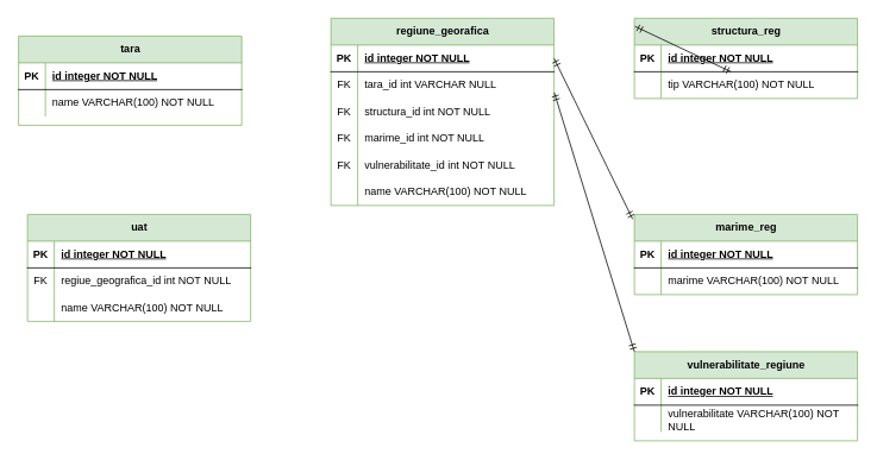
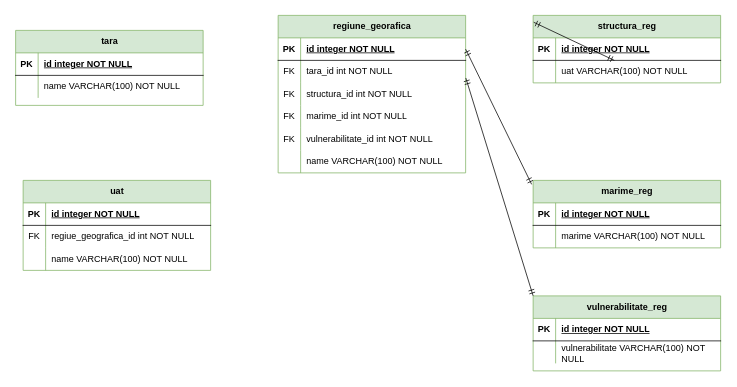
  <mxCell id="0" />
  <mxCell id="1" parent="0" />
  <mxCell id="2" value="tara" style="shape=table;startSize=30;container=1;collapsible=1;childLayout=tableLayout;fixedRows=1;rowLines=0;fontStyle=1;align=center;resizeLast=1;html=1;fillColor=#d5e8d4;strokeColor=#82b366;" vertex="1" parent="1"><mxGeometry x="20" y="40" width="250" height="100" as="geometry" /></mxCell>
  <mxCell id="3" value="" style="shape=tableRow;horizontal=0;startSize=0;swimlaneHead=0;swimlaneBody=0;fillColor=none;collapsible=0;dropTarget=0;points=[[0,0.5],[1,0.5]];portConstraint=eastwest;top=0;left=0;right=0;bottom=1;" vertex="1" parent="2"><mxGeometry y="30" width="250" height="30" as="geometry" /></mxCell>
  <mxCell id="4" value="PK" style="shape=partialRectangle;connectable=0;fillColor=none;top=0;left=0;bottom=0;right=0;fontStyle=1;overflow=hidden;whiteSpace=wrap;html=1;" vertex="1" parent="3"><mxGeometry width="30" height="30" as="geometry"><mxRectangle width="30" height="30" as="alternateBounds" /></mxGeometry></mxCell>
  <mxCell id="5" value="id integer NOT NULL" style="shape=partialRectangle;connectable=0;fillColor=none;top=0;left=0;bottom=0;right=0;align=left;spacingLeft=6;fontStyle=5;overflow=hidden;whiteSpace=wrap;html=1;" vertex="1" parent="3"><mxGeometry x="30" width="220" height="30" as="geometry"><mxRectangle width="220" height="30" as="alternateBounds" /></mxGeometry></mxCell>
  <mxCell id="6" value="" style="shape=tableRow;horizontal=0;startSize=0;swimlaneHead=0;swimlaneBody=0;fillColor=none;collapsible=0;dropTarget=0;points=[[0,0.5],[1,0.5]];portConstraint=eastwest;top=0;left=0;right=0;bottom=0;" vertex="1" parent="2"><mxGeometry y="60" width="250" height="30" as="geometry" /></mxCell>
  <mxCell id="7" value="" style="shape=partialRectangle;connectable=0;fillColor=none;top=0;left=0;bottom=0;right=0;editable=1;overflow=hidden;whiteSpace=wrap;html=1;" vertex="1" parent="6"><mxGeometry width="30" height="30" as="geometry"><mxRectangle width="30" height="30" as="alternateBounds" /></mxGeometry></mxCell>
  <mxCell id="8" value="name VARCHAR(100) NOT NULL" style="shape=partialRectangle;connectable=0;fillColor=none;top=0;left=0;bottom=0;right=0;align=left;spacingLeft=6;overflow=hidden;whiteSpace=wrap;html=1;" vertex="1" parent="6"><mxGeometry x="30" width="220" height="30" as="geometry"><mxRectangle width="220" height="30" as="alternateBounds" /></mxGeometry></mxCell>
  <mxCell id="9" value="uat" style="shape=table;startSize=30;container=1;collapsible=1;childLayout=tableLayout;fixedRows=1;rowLines=0;fontStyle=1;align=center;resizeLast=1;html=1;fillColor=#d5e8d4;strokeColor=#82b366;" vertex="1" parent="1"><mxGeometry x="30" y="240" width="250" height="120" as="geometry" /></mxCell>
  <mxCell id="10" value="" style="shape=tableRow;horizontal=0;startSize=0;swimlaneHead=0;swimlaneBody=0;fillColor=none;collapsible=0;dropTarget=0;points=[[0,0.5],[1,0.5]];portConstraint=eastwest;top=0;left=0;right=0;bottom=1;" vertex="1" parent="9"><mxGeometry y="30" width="250" height="30" as="geometry" /></mxCell>
  <mxCell id="11" value="PK" style="shape=partialRectangle;connectable=0;fillColor=none;top=0;left=0;bottom=0;right=0;fontStyle=1;overflow=hidden;whiteSpace=wrap;html=1;" vertex="1" parent="10"><mxGeometry width="30" height="30" as="geometry"><mxRectangle width="30" height="30" as="alternateBounds" /></mxGeometry></mxCell>
  <mxCell id="12" value="id integer NOT NULL" style="shape=partialRectangle;connectable=0;fillColor=none;top=0;left=0;bottom=0;right=0;align=left;spacingLeft=6;fontStyle=5;overflow=hidden;whiteSpace=wrap;html=1;" vertex="1" parent="10"><mxGeometry x="30" width="220" height="30" as="geometry"><mxRectangle width="220" height="30" as="alternateBounds" /></mxGeometry></mxCell>
  <mxCell id="13" value="" style="shape=tableRow;horizontal=0;startSize=0;swimlaneHead=0;swimlaneBody=0;fillColor=none;collapsible=0;dropTarget=0;points=[[0,0.5],[1,0.5]];portConstraint=eastwest;top=0;left=0;right=0;bottom=0;" vertex="1" parent="9"><mxGeometry y="60" width="250" height="30" as="geometry" /></mxCell>
  <mxCell id="14" value="FK" style="shape=partialRectangle;connectable=0;fillColor=none;top=0;left=0;bottom=0;right=0;editable=1;overflow=hidden;whiteSpace=wrap;html=1;" vertex="1" parent="13"><mxGeometry width="30" height="30" as="geometry"><mxRectangle width="30" height="30" as="alternateBounds" /></mxGeometry></mxCell>
  <mxCell id="15" value="regiue_geografica_id int NOT NULL" style="shape=partialRectangle;connectable=0;fillColor=none;top=0;left=0;bottom=0;right=0;align=left;spacingLeft=6;overflow=hidden;whiteSpace=wrap;html=1;" vertex="1" parent="13"><mxGeometry x="30" width="220" height="30" as="geometry"><mxRectangle width="220" height="30" as="alternateBounds" /></mxGeometry></mxCell>
  <mxCell id="16" value="" style="shape=tableRow;horizontal=0;startSize=0;swimlaneHead=0;swimlaneBody=0;fillColor=none;collapsible=0;dropTarget=0;points=[[0,0.5],[1,0.5]];portConstraint=eastwest;top=0;left=0;right=0;bottom=0;" vertex="1" parent="9"><mxGeometry y="90" width="250" height="30" as="geometry" /></mxCell>
  <mxCell id="17" value="" style="shape=partialRectangle;connectable=0;fillColor=none;top=0;left=0;bottom=0;right=0;editable=1;overflow=hidden;whiteSpace=wrap;html=1;" vertex="1" parent="16"><mxGeometry width="30" height="30" as="geometry"><mxRectangle width="30" height="30" as="alternateBounds" /></mxGeometry></mxCell>
  <mxCell id="18" value="name VARCHAR(100) NOT NULL" style="shape=partialRectangle;connectable=0;fillColor=none;top=0;left=0;bottom=0;right=0;align=left;spacingLeft=6;overflow=hidden;whiteSpace=wrap;html=1;" vertex="1" parent="16"><mxGeometry x="30" width="220" height="30" as="geometry"><mxRectangle width="220" height="30" as="alternateBounds" /></mxGeometry></mxCell>
  <mxCell id="19" value="regiune_georafica" style="shape=table;startSize=30;container=1;collapsible=1;childLayout=tableLayout;fixedRows=1;rowLines=0;fontStyle=1;align=center;resizeLast=1;html=1;fillColor=#d5e8d4;strokeColor=#82b366;" vertex="1" parent="1"><mxGeometry x="370" y="20" width="250" height="210" as="geometry" /></mxCell>
  <mxCell id="20" value="" style="shape=tableRow;horizontal=0;startSize=0;swimlaneHead=0;swimlaneBody=0;fillColor=none;collapsible=0;dropTarget=0;points=[[0,0.5],[1,0.5]];portConstraint=eastwest;top=0;left=0;right=0;bottom=1;" vertex="1" parent="19"><mxGeometry y="30" width="250" height="30" as="geometry" /></mxCell>
  <mxCell id="21" value="PK" style="shape=partialRectangle;connectable=0;fillColor=none;top=0;left=0;bottom=0;right=0;fontStyle=1;overflow=hidden;whiteSpace=wrap;html=1;" vertex="1" parent="20"><mxGeometry width="30" height="30" as="geometry"><mxRectangle width="30" height="30" as="alternateBounds" /></mxGeometry></mxCell>
  <mxCell id="22" value="id integer NOT NULL" style="shape=partialRectangle;connectable=0;fillColor=none;top=0;left=0;bottom=0;right=0;align=left;spacingLeft=6;fontStyle=5;overflow=hidden;whiteSpace=wrap;html=1;" vertex="1" parent="20"><mxGeometry x="30" width="220" height="30" as="geometry"><mxRectangle width="220" height="30" as="alternateBounds" /></mxGeometry></mxCell>
  <mxCell id="23" value="" style="shape=tableRow;horizontal=0;startSize=0;swimlaneHead=0;swimlaneBody=0;fillColor=none;collapsible=0;dropTarget=0;points=[[0,0.5],[1,0.5]];portConstraint=eastwest;top=0;left=0;right=0;bottom=0;" vertex="1" parent="19"><mxGeometry y="60" width="250" height="30" as="geometry" /></mxCell>
  <mxCell id="24" value="FK" style="shape=partialRectangle;connectable=0;fillColor=none;top=0;left=0;bottom=0;right=0;editable=1;overflow=hidden;whiteSpace=wrap;html=1;" vertex="1" parent="23"><mxGeometry width="30" height="30" as="geometry"><mxRectangle width="30" height="30" as="alternateBounds" /></mxGeometry></mxCell>
- <mxCell id="25" value="tara_id int VARCHAR NULL" style="shape=partialRectangle;connectable=0;fillColor=none;top=0;left=0;bottom=0;right=0;align=left;spacingLeft=6;overflow=hidden;whiteSpace=wrap;html=1;" vertex="1" parent="23"><mxGeometry x="30" width="220" height="30" as="geometry"><mxRectangle width="220" height="30" as="alternateBounds" /></mxGeometry></mxCell>
+ <mxCell id="25" value="tara_id int NOT NULL" style="shape=partialRectangle;connectable=0;fillColor=none;top=0;left=0;bottom=0;right=0;align=left;spacingLeft=6;overflow=hidden;whiteSpace=wrap;html=1;" vertex="1" parent="23"><mxGeometry x="30" width="220" height="30" as="geometry"><mxRectangle width="220" height="30" as="alternateBounds" /></mxGeometry></mxCell>
  <mxCell id="26" value="" style="shape=tableRow;horizontal=0;startSize=0;swimlaneHead=0;swimlaneBody=0;fillColor=none;collapsible=0;dropTarget=0;points=[[0,0.5],[1,0.5]];portConstraint=eastwest;top=0;left=0;right=0;bottom=0;" vertex="1" parent="19"><mxGeometry y="90" width="250" height="30" as="geometry" /></mxCell>
  <mxCell id="27" value="FK" style="shape=partialRectangle;connectable=0;fillColor=none;top=0;left=0;bottom=0;right=0;editable=1;overflow=hidden;whiteSpace=wrap;html=1;" vertex="1" parent="26"><mxGeometry width="30" height="30" as="geometry"><mxRectangle width="30" height="30" as="alternateBounds" /></mxGeometry></mxCell>
  <mxCell id="28" value="structura_id int NOT NULL" style="shape=partialRectangle;connectable=0;fillColor=none;top=0;left=0;bottom=0;right=0;align=left;spacingLeft=6;overflow=hidden;whiteSpace=wrap;html=1;" vertex="1" parent="26"><mxGeometry x="30" width="220" height="30" as="geometry"><mxRectangle width="220" height="30" as="alternateBounds" /></mxGeometry></mxCell>
  <mxCell id="29" value="" style="shape=tableRow;horizontal=0;startSize=0;swimlaneHead=0;swimlaneBody=0;fillColor=none;collapsible=0;dropTarget=0;points=[[0,0.5],[1,0.5]];portConstraint=eastwest;top=0;left=0;right=0;bottom=0;" vertex="1" parent="19"><mxGeometry y="120" width="250" height="30" as="geometry" /></mxCell>
  <mxCell id="30" value="FK" style="shape=partialRectangle;connectable=0;fillColor=none;top=0;left=0;bottom=0;right=0;editable=1;overflow=hidden;whiteSpace=wrap;html=1;" vertex="1" parent="29"><mxGeometry width="30" height="30" as="geometry"><mxRectangle width="30" height="30" as="alternateBounds" /></mxGeometry></mxCell>
  <mxCell id="31" value="marime_id int NOT NULL" style="shape=partialRectangle;connectable=0;fillColor=none;top=0;left=0;bottom=0;right=0;align=left;spacingLeft=6;overflow=hidden;whiteSpace=wrap;html=1;" vertex="1" parent="29"><mxGeometry x="30" width="220" height="30" as="geometry"><mxRectangle width="220" height="30" as="alternateBounds" /></mxGeometry></mxCell>
  <mxCell id="32" value="" style="shape=tableRow;horizontal=0;startSize=0;swimlaneHead=0;swimlaneBody=0;fillColor=none;collapsible=0;dropTarget=0;points=[[0,0.5],[1,0.5]];portConstraint=eastwest;top=0;left=0;right=0;bottom=0;" vertex="1" parent="19"><mxGeometry y="150" width="250" height="30" as="geometry" /></mxCell>
  <mxCell id="33" value="FK" style="shape=partialRectangle;connectable=0;fillColor=none;top=0;left=0;bottom=0;right=0;editable=1;overflow=hidden;whiteSpace=wrap;html=1;" vertex="1" parent="32"><mxGeometry width="30" height="30" as="geometry"><mxRectangle width="30" height="30" as="alternateBounds" /></mxGeometry></mxCell>
  <mxCell id="34" value="vulnerabilitate_id int NOT NULL" style="shape=partialRectangle;connectable=0;fillColor=none;top=0;left=0;bottom=0;right=0;align=left;spacingLeft=6;overflow=hidden;whiteSpace=wrap;html=1;" vertex="1" parent="32"><mxGeometry x="30" width="220" height="30" as="geometry"><mxRectangle width="220" height="30" as="alternateBounds" /></mxGeometry></mxCell>
  <mxCell id="35" value="" style="shape=tableRow;horizontal=0;startSize=0;swimlaneHead=0;swimlaneBody=0;fillColor=none;collapsible=0;dropTarget=0;points=[[0,0.5],[1,0.5]];portConstraint=eastwest;top=0;left=0;right=0;bottom=0;" vertex="1" parent="19"><mxGeometry y="180" width="250" height="30" as="geometry" /></mxCell>
  <mxCell id="36" value="" style="shape=partialRectangle;connectable=0;fillColor=none;top=0;left=0;bottom=0;right=0;editable=1;overflow=hidden;whiteSpace=wrap;html=1;" vertex="1" parent="35"><mxGeometry width="30" height="30" as="geometry"><mxRectangle width="30" height="30" as="alternateBounds" /></mxGeometry></mxCell>
  <mxCell id="37" value="name VARCHAR(100) NOT NULL" style="shape=partialRectangle;connectable=0;fillColor=none;top=0;left=0;bottom=0;right=0;align=left;spacingLeft=6;overflow=hidden;whiteSpace=wrap;html=1;" vertex="1" parent="35"><mxGeometry x="30" width="220" height="30" as="geometry"><mxRectangle width="220" height="30" as="alternateBounds" /></mxGeometry></mxCell>
  <mxCell id="38" value="structura_reg" style="shape=table;startSize=30;container=1;collapsible=1;childLayout=tableLayout;fixedRows=1;rowLines=0;fontStyle=1;align=center;resizeLast=1;html=1;fillColor=#d5e8d4;strokeColor=#82b366;" vertex="1" parent="1"><mxGeometry x="710" y="20" width="250" height="90" as="geometry" /></mxCell>
  <mxCell id="39" value="" style="shape=tableRow;horizontal=0;startSize=0;swimlaneHead=0;swimlaneBody=0;fillColor=none;collapsible=0;dropTarget=0;points=[[0,0.5],[1,0.5]];portConstraint=eastwest;top=0;left=0;right=0;bottom=1;" vertex="1" parent="38"><mxGeometry y="30" width="250" height="30" as="geometry" /></mxCell>
  <mxCell id="40" value="PK" style="shape=partialRectangle;connectable=0;fillColor=none;top=0;left=0;bottom=0;right=0;fontStyle=1;overflow=hidden;whiteSpace=wrap;html=1;" vertex="1" parent="39"><mxGeometry width="30" height="30" as="geometry"><mxRectangle width="30" height="30" as="alternateBounds" /></mxGeometry></mxCell>
  <mxCell id="41" value="id integer NOT NULL" style="shape=partialRectangle;connectable=0;fillColor=none;top=0;left=0;bottom=0;right=0;align=left;spacingLeft=6;fontStyle=5;overflow=hidden;whiteSpace=wrap;html=1;" vertex="1" parent="39"><mxGeometry x="30" width="220" height="30" as="geometry"><mxRectangle width="220" height="30" as="alternateBounds" /></mxGeometry></mxCell>
  <mxCell id="42" value="" style="shape=tableRow;horizontal=0;startSize=0;swimlaneHead=0;swimlaneBody=0;fillColor=none;collapsible=0;dropTarget=0;points=[[0,0.5],[1,0.5]];portConstraint=eastwest;top=0;left=0;right=0;bottom=0;" vertex="1" parent="38"><mxGeometry y="60" width="250" height="30" as="geometry" /></mxCell>
  <mxCell id="43" value="" style="shape=partialRectangle;connectable=0;fillColor=none;top=0;left=0;bottom=0;right=0;editable=1;overflow=hidden;whiteSpace=wrap;html=1;" vertex="1" parent="42"><mxGeometry width="30" height="30" as="geometry"><mxRectangle width="30" height="30" as="alternateBounds" /></mxGeometry></mxCell>
- <mxCell id="44" value="tip VARCHAR(100) NOT NULL" style="shape=partialRectangle;connectable=0;fillColor=none;top=0;left=0;bottom=0;right=0;align=left;spacingLeft=6;overflow=hidden;whiteSpace=wrap;html=1;" vertex="1" parent="42"><mxGeometry x="30" width="220" height="30" as="geometry"><mxRectangle width="220" height="30" as="alternateBounds" /></mxGeometry></mxCell>
+ <mxCell id="44" value="uat VARCHAR(100) NOT NULL" style="shape=partialRectangle;connectable=0;fillColor=none;top=0;left=0;bottom=0;right=0;align=left;spacingLeft=6;overflow=hidden;whiteSpace=wrap;html=1;" vertex="1" parent="42"><mxGeometry x="30" width="220" height="30" as="geometry"><mxRectangle width="220" height="30" as="alternateBounds" /></mxGeometry></mxCell>
  <mxCell id="45" value="marime_reg" style="shape=table;startSize=30;container=1;collapsible=1;childLayout=tableLayout;fixedRows=1;rowLines=0;fontStyle=1;align=center;resizeLast=1;html=1;fillColor=#d5e8d4;strokeColor=#82b366;" vertex="1" parent="1"><mxGeometry x="710" y="240" width="250" height="90" as="geometry" /></mxCell>
  <mxCell id="46" value="" style="shape=tableRow;horizontal=0;startSize=0;swimlaneHead=0;swimlaneBody=0;fillColor=none;collapsible=0;dropTarget=0;points=[[0,0.5],[1,0.5]];portConstraint=eastwest;top=0;left=0;right=0;bottom=1;" vertex="1" parent="45"><mxGeometry y="30" width="250" height="30" as="geometry" /></mxCell>
  <mxCell id="47" value="PK" style="shape=partialRectangle;connectable=0;fillColor=none;top=0;left=0;bottom=0;right=0;fontStyle=1;overflow=hidden;whiteSpace=wrap;html=1;" vertex="1" parent="46"><mxGeometry width="30" height="30" as="geometry"><mxRectangle width="30" height="30" as="alternateBounds" /></mxGeometry></mxCell>
  <mxCell id="48" value="id integer NOT NULL" style="shape=partialRectangle;connectable=0;fillColor=none;top=0;left=0;bottom=0;right=0;align=left;spacingLeft=6;fontStyle=5;overflow=hidden;whiteSpace=wrap;html=1;" vertex="1" parent="46"><mxGeometry x="30" width="220" height="30" as="geometry"><mxRectangle width="220" height="30" as="alternateBounds" /></mxGeometry></mxCell>
  <mxCell id="49" value="" style="shape=tableRow;horizontal=0;startSize=0;swimlaneHead=0;swimlaneBody=0;fillColor=none;collapsible=0;dropTarget=0;points=[[0,0.5],[1,0.5]];portConstraint=eastwest;top=0;left=0;right=0;bottom=0;" vertex="1" parent="45"><mxGeometry y="60" width="250" height="30" as="geometry" /></mxCell>
  <mxCell id="50" value="" style="shape=partialRectangle;connectable=0;fillColor=none;top=0;left=0;bottom=0;right=0;editable=1;overflow=hidden;whiteSpace=wrap;html=1;" vertex="1" parent="49"><mxGeometry width="30" height="30" as="geometry"><mxRectangle width="30" height="30" as="alternateBounds" /></mxGeometry></mxCell>
  <mxCell id="51" value="marime VARCHAR(100) NOT NULL" style="shape=partialRectangle;connectable=0;fillColor=none;top=0;left=0;bottom=0;right=0;align=left;spacingLeft=6;overflow=hidden;whiteSpace=wrap;html=1;" vertex="1" parent="49"><mxGeometry x="30" width="220" height="30" as="geometry"><mxRectangle width="220" height="30" as="alternateBounds" /></mxGeometry></mxCell>
- <mxCell id="52" value="vulnerabilitate_regiune" style="shape=table;startSize=30;container=1;collapsible=1;childLayout=tableLayout;fixedRows=1;rowLines=0;fontStyle=1;align=center;resizeLast=1;html=1;fillColor=#d5e8d4;strokeColor=#82b366;" vertex="1" parent="1"><mxGeometry x="710" y="394" width="250" height="100" as="geometry" /></mxCell>
+ <mxCell id="52" value="vulnerabilitate_reg" style="shape=table;startSize=30;container=1;collapsible=1;childLayout=tableLayout;fixedRows=1;rowLines=0;fontStyle=1;align=center;resizeLast=1;html=1;fillColor=#d5e8d4;strokeColor=#82b366;" vertex="1" parent="1"><mxGeometry x="710" y="394" width="250" height="100" as="geometry" /></mxCell>
  <mxCell id="53" value="" style="shape=tableRow;horizontal=0;startSize=0;swimlaneHead=0;swimlaneBody=0;fillColor=none;collapsible=0;dropTarget=0;points=[[0,0.5],[1,0.5]];portConstraint=eastwest;top=0;left=0;right=0;bottom=1;" vertex="1" parent="52"><mxGeometry y="30" width="250" height="30" as="geometry" /></mxCell>
  <mxCell id="54" value="PK" style="shape=partialRectangle;connectable=0;fillColor=none;top=0;left=0;bottom=0;right=0;fontStyle=1;overflow=hidden;whiteSpace=wrap;html=1;" vertex="1" parent="53"><mxGeometry width="30" height="30" as="geometry"><mxRectangle width="30" height="30" as="alternateBounds" /></mxGeometry></mxCell>
  <mxCell id="55" value="id integer NOT NULL" style="shape=partialRectangle;connectable=0;fillColor=none;top=0;left=0;bottom=0;right=0;align=left;spacingLeft=6;fontStyle=5;overflow=hidden;whiteSpace=wrap;html=1;" vertex="1" parent="53"><mxGeometry x="30" width="220" height="30" as="geometry"><mxRectangle width="220" height="30" as="alternateBounds" /></mxGeometry></mxCell>
  <mxCell id="56" value="" style="shape=tableRow;horizontal=0;startSize=0;swimlaneHead=0;swimlaneBody=0;fillColor=none;collapsible=0;dropTarget=0;points=[[0,0.5],[1,0.5]];portConstraint=eastwest;top=0;left=0;right=0;bottom=0;" vertex="1" parent="52"><mxGeometry y="60" width="250" height="30" as="geometry" /></mxCell>
  <mxCell id="57" value="" style="shape=partialRectangle;connectable=0;fillColor=none;top=0;left=0;bottom=0;right=0;editable=1;overflow=hidden;whiteSpace=wrap;html=1;" vertex="1" parent="56"><mxGeometry width="30" height="30" as="geometry"><mxRectangle width="30" height="30" as="alternateBounds" /></mxGeometry></mxCell>
  <mxCell id="58" value="vulnerabilitate VARCHAR(100) NOT NULL" style="shape=partialRectangle;connectable=0;fillColor=none;top=0;left=0;bottom=0;right=0;align=left;spacingLeft=6;overflow=hidden;whiteSpace=wrap;html=1;" vertex="1" parent="56"><mxGeometry x="30" width="220" height="30" as="geometry"><mxRectangle width="220" height="30" as="alternateBounds" /></mxGeometry></mxCell>
  <mxCell id="59" value="" style="fontSize=12;html=1;endArrow=ERmandOne;startArrow=ERmandOne;rounded=0;exitX=0.003;exitY=0.102;exitDx=0;exitDy=0;exitPerimeter=0;" edge="1" parent="1" source="38" target="44"><mxGeometry width="100" height="100" relative="1" as="geometry"><mxPoint x="460" y="390" as="sourcePoint" /><mxPoint x="560" y="290" as="targetPoint" /></mxGeometry></mxCell>
  <mxCell id="60" value="" style="fontSize=12;html=1;endArrow=ERmandOne;startArrow=ERmandOne;rounded=0;entryX=1;entryY=0.5;entryDx=0;entryDy=0;exitX=-0.008;exitY=0.059;exitDx=0;exitDy=0;exitPerimeter=0;" edge="1" parent="1" source="45" target="20"><mxGeometry width="100" height="100" relative="1" as="geometry"><mxPoint x="721" y="49" as="sourcePoint" /><mxPoint x="630" y="48" as="targetPoint" /></mxGeometry></mxCell>
  <mxCell id="61" value="" style="fontSize=12;html=1;endArrow=ERmandOne;startArrow=ERmandOne;rounded=0;entryX=1.001;entryY=0.782;entryDx=0;entryDy=0;entryPerimeter=0;exitX=0;exitY=0;exitDx=0;exitDy=0;" edge="1" parent="1" source="52" target="23"><mxGeometry width="100" height="100" relative="1" as="geometry"><mxPoint x="670" y="310" as="sourcePoint" /><mxPoint x="630" y="75" as="targetPoint" /></mxGeometry></mxCell>
